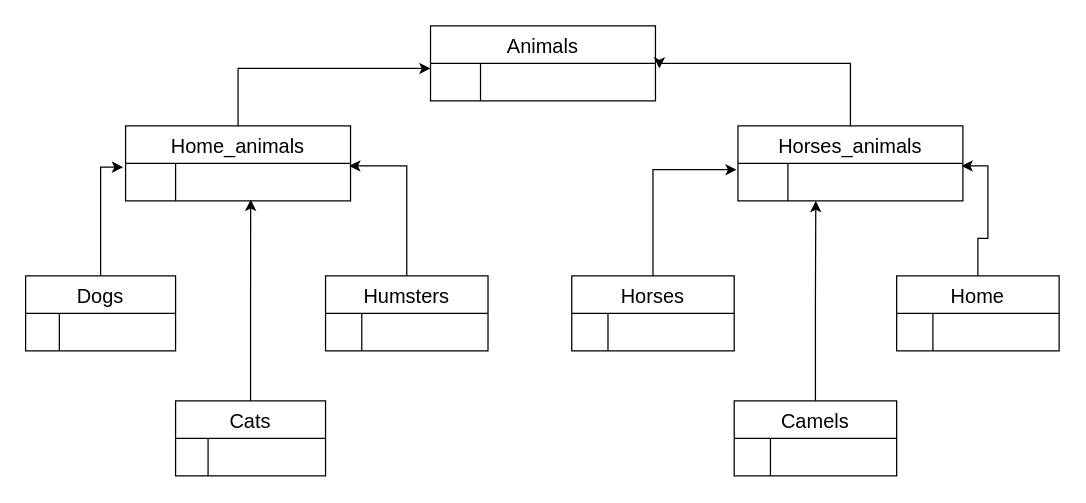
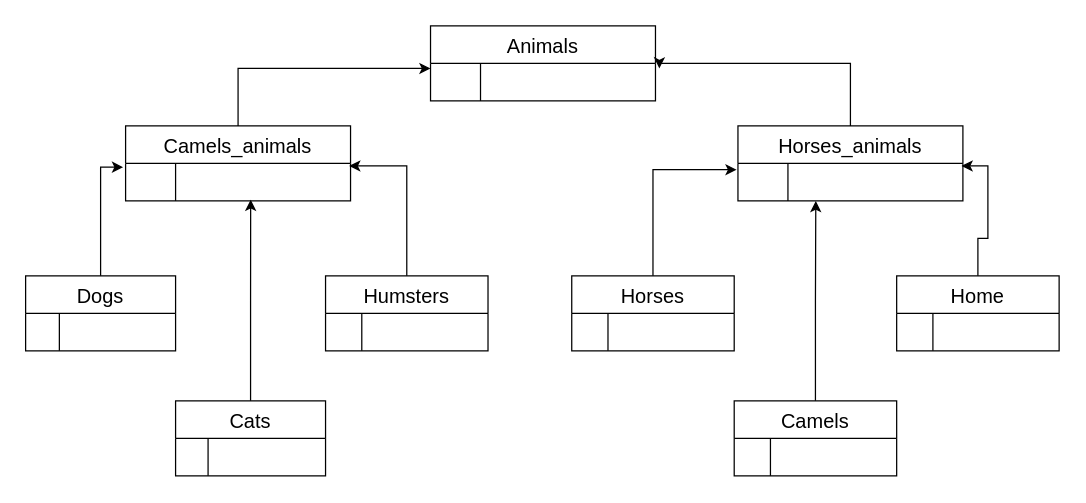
  <mxCell id="0" />
  <mxCell id="1" parent="0" />
  <mxCell id="2" value="Animals" style="shape=table;startSize=30;container=1;collapsible=0;childLayout=tableLayout;fixedRows=1;rowLines=0;fontStyle=0;strokeColor=default;fontSize=16;" vertex="1" parent="1"><mxGeometry x="344" y="20" width="180" height="60" as="geometry" /></mxCell>
  <mxCell id="3" value="" style="shape=tableRow;horizontal=0;startSize=0;swimlaneHead=0;swimlaneBody=0;top=0;left=0;bottom=0;right=0;collapsible=0;dropTarget=0;fillColor=none;points=[[0,0.5],[1,0.5]];portConstraint=eastwest;strokeColor=inherit;fontSize=16;" vertex="1" parent="2"><mxGeometry y="30" width="180" height="30" as="geometry" /></mxCell>
  <mxCell id="4" value="" style="shape=partialRectangle;html=1;whiteSpace=wrap;connectable=0;fillColor=none;top=0;left=0;bottom=0;right=0;overflow=hidden;strokeColor=inherit;fontSize=16;" vertex="1" parent="3"><mxGeometry width="40" height="30" as="geometry"><mxRectangle width="40" height="30" as="alternateBounds" /></mxGeometry></mxCell>
  <mxCell id="5" value="" style="shape=partialRectangle;html=1;whiteSpace=wrap;connectable=0;fillColor=none;top=0;left=0;bottom=0;right=0;align=left;spacingLeft=6;overflow=hidden;strokeColor=inherit;fontSize=16;" vertex="1" parent="3"><mxGeometry x="40" width="140" height="30" as="geometry"><mxRectangle width="140" height="30" as="alternateBounds" /></mxGeometry></mxCell>
- <mxCell id="6" value="Home_animals" style="shape=table;startSize=30;container=1;collapsible=0;childLayout=tableLayout;fixedRows=1;rowLines=0;fontStyle=0;strokeColor=default;fontSize=16;" vertex="1" parent="1"><mxGeometry x="100" y="100" width="180" height="60" as="geometry" /></mxCell>
+ <mxCell id="6" value="Camels_animals" style="shape=table;startSize=30;container=1;collapsible=0;childLayout=tableLayout;fixedRows=1;rowLines=0;fontStyle=0;strokeColor=default;fontSize=16;" vertex="1" parent="1"><mxGeometry x="100" y="100" width="180" height="60" as="geometry" /></mxCell>
  <mxCell id="7" value="" style="shape=tableRow;horizontal=0;startSize=0;swimlaneHead=0;swimlaneBody=0;top=0;left=0;bottom=0;right=0;collapsible=0;dropTarget=0;fillColor=none;points=[[0,0.5],[1,0.5]];portConstraint=eastwest;strokeColor=inherit;fontSize=16;" vertex="1" parent="6"><mxGeometry y="30" width="180" height="30" as="geometry" /></mxCell>
  <mxCell id="8" value="" style="shape=partialRectangle;html=1;whiteSpace=wrap;connectable=0;fillColor=none;top=0;left=0;bottom=0;right=0;overflow=hidden;strokeColor=inherit;fontSize=16;" vertex="1" parent="7"><mxGeometry width="40" height="30" as="geometry"><mxRectangle width="40" height="30" as="alternateBounds" /></mxGeometry></mxCell>
  <mxCell id="9" value="" style="shape=partialRectangle;html=1;whiteSpace=wrap;connectable=0;fillColor=none;top=0;left=0;bottom=0;right=0;align=left;spacingLeft=6;overflow=hidden;strokeColor=inherit;fontSize=16;" vertex="1" parent="7"><mxGeometry x="40" width="140" height="30" as="geometry"><mxRectangle width="140" height="30" as="alternateBounds" /></mxGeometry></mxCell>
  <mxCell id="10" value="Horses_animals" style="shape=table;startSize=30;container=1;collapsible=0;childLayout=tableLayout;fixedRows=1;rowLines=0;fontStyle=0;strokeColor=default;fontSize=16;" vertex="1" parent="1"><mxGeometry x="590" y="100" width="180" height="60" as="geometry" /></mxCell>
  <mxCell id="11" value="" style="shape=tableRow;horizontal=0;startSize=0;swimlaneHead=0;swimlaneBody=0;top=0;left=0;bottom=0;right=0;collapsible=0;dropTarget=0;fillColor=none;points=[[0,0.5],[1,0.5]];portConstraint=eastwest;strokeColor=inherit;fontSize=16;" vertex="1" parent="10"><mxGeometry y="30" width="180" height="30" as="geometry" /></mxCell>
  <mxCell id="12" value="" style="shape=partialRectangle;html=1;whiteSpace=wrap;connectable=0;fillColor=none;top=0;left=0;bottom=0;right=0;overflow=hidden;strokeColor=inherit;fontSize=16;" vertex="1" parent="11"><mxGeometry width="40" height="30" as="geometry"><mxRectangle width="40" height="30" as="alternateBounds" /></mxGeometry></mxCell>
  <mxCell id="13" value="" style="shape=partialRectangle;html=1;whiteSpace=wrap;connectable=0;fillColor=none;top=0;left=0;bottom=0;right=0;align=left;spacingLeft=6;overflow=hidden;strokeColor=inherit;fontSize=16;" vertex="1" parent="11"><mxGeometry x="40" width="140" height="30" as="geometry"><mxRectangle width="140" height="30" as="alternateBounds" /></mxGeometry></mxCell>
  <mxCell id="14" value="Dogs" style="shape=table;startSize=30;container=1;collapsible=0;childLayout=tableLayout;fixedRows=1;rowLines=0;fontStyle=0;strokeColor=default;fontSize=16;" vertex="1" parent="1"><mxGeometry y="220" width="120" height="60" as="geometry" x="20" /></mxCell>
  <mxCell id="15" value="" style="shape=tableRow;horizontal=0;startSize=0;swimlaneHead=0;swimlaneBody=0;top=0;left=0;bottom=0;right=0;collapsible=0;dropTarget=0;fillColor=none;points=[[0,0.5],[1,0.5]];portConstraint=eastwest;strokeColor=inherit;fontSize=16;" vertex="1" parent="14"><mxGeometry y="30" width="120" height="30" as="geometry" /></mxCell>
  <mxCell id="16" value="" style="shape=partialRectangle;html=1;whiteSpace=wrap;connectable=0;fillColor=none;top=0;left=0;bottom=0;right=0;overflow=hidden;strokeColor=inherit;fontSize=16;" vertex="1" parent="15"><mxGeometry width="27" height="30" as="geometry"><mxRectangle width="27" height="30" as="alternateBounds" /></mxGeometry></mxCell>
  <mxCell id="17" value="" style="shape=partialRectangle;html=1;whiteSpace=wrap;connectable=0;fillColor=none;top=0;left=0;bottom=0;right=0;align=left;spacingLeft=6;overflow=hidden;strokeColor=inherit;fontSize=16;" vertex="1" parent="15"><mxGeometry x="27" width="93" height="30" as="geometry"><mxRectangle width="93" height="30" as="alternateBounds" /></mxGeometry></mxCell>
  <mxCell id="18" value="Cats" style="shape=table;startSize=30;container=1;collapsible=0;childLayout=tableLayout;fixedRows=1;rowLines=0;fontStyle=0;strokeColor=default;fontSize=16;" vertex="1" parent="1"><mxGeometry x="140" y="320" width="120" height="60" as="geometry" /></mxCell>
  <mxCell id="19" value="" style="shape=tableRow;horizontal=0;startSize=0;swimlaneHead=0;swimlaneBody=0;top=0;left=0;bottom=0;right=0;collapsible=0;dropTarget=0;fillColor=none;points=[[0,0.5],[1,0.5]];portConstraint=eastwest;strokeColor=inherit;fontSize=16;" vertex="1" parent="18"><mxGeometry y="30" width="120" height="30" as="geometry" /></mxCell>
  <mxCell id="20" value="" style="shape=partialRectangle;html=1;whiteSpace=wrap;connectable=0;fillColor=none;top=0;left=0;bottom=0;right=0;overflow=hidden;strokeColor=inherit;fontSize=16;" vertex="1" parent="19"><mxGeometry width="26" height="30" as="geometry"><mxRectangle width="26" height="30" as="alternateBounds" /></mxGeometry></mxCell>
  <mxCell id="21" value="" style="shape=partialRectangle;html=1;whiteSpace=wrap;connectable=0;fillColor=none;top=0;left=0;bottom=0;right=0;align=left;spacingLeft=6;overflow=hidden;strokeColor=inherit;fontSize=16;" vertex="1" parent="19"><mxGeometry x="26" width="94" height="30" as="geometry"><mxRectangle width="94" height="30" as="alternateBounds" /></mxGeometry></mxCell>
  <mxCell id="22" value="Humsters" style="shape=table;startSize=30;container=1;collapsible=0;childLayout=tableLayout;fixedRows=1;rowLines=0;fontStyle=0;strokeColor=default;fontSize=16;" vertex="1" parent="1"><mxGeometry x="260" y="220" width="130" height="60" as="geometry" /></mxCell>
  <mxCell id="23" value="" style="shape=tableRow;horizontal=0;startSize=0;swimlaneHead=0;swimlaneBody=0;top=0;left=0;bottom=0;right=0;collapsible=0;dropTarget=0;fillColor=none;points=[[0,0.5],[1,0.5]];portConstraint=eastwest;strokeColor=inherit;fontSize=16;" vertex="1" parent="22"><mxGeometry y="30" width="130" height="30" as="geometry" /></mxCell>
  <mxCell id="24" value="" style="shape=partialRectangle;html=1;whiteSpace=wrap;connectable=0;fillColor=none;top=0;left=0;bottom=0;right=0;overflow=hidden;pointerEvents=1;strokeColor=inherit;fontSize=16;" vertex="1" parent="23"><mxGeometry width="29" height="30" as="geometry"><mxRectangle width="29" height="30" as="alternateBounds" /></mxGeometry></mxCell>
  <mxCell id="25" value="" style="shape=partialRectangle;html=1;whiteSpace=wrap;connectable=0;fillColor=none;top=0;left=0;bottom=0;right=0;align=left;spacingLeft=6;overflow=hidden;strokeColor=inherit;fontSize=16;" vertex="1" parent="23"><mxGeometry x="29" width="101" height="30" as="geometry"><mxRectangle width="101" height="30" as="alternateBounds" /></mxGeometry></mxCell>
  <mxCell id="26" value="Home" style="shape=table;startSize=30;container=1;collapsible=0;childLayout=tableLayout;fixedRows=1;rowLines=0;fontStyle=0;strokeColor=default;fontSize=16;" vertex="1" parent="1"><mxGeometry x="717" y="220" width="130" height="60" as="geometry" /></mxCell>
  <mxCell id="27" value="" style="shape=tableRow;horizontal=0;startSize=0;swimlaneHead=0;swimlaneBody=0;top=0;left=0;bottom=0;right=0;collapsible=0;dropTarget=0;fillColor=none;points=[[0,0.5],[1,0.5]];portConstraint=eastwest;strokeColor=inherit;fontSize=16;" vertex="1" parent="26"><mxGeometry y="30" width="130" height="30" as="geometry" /></mxCell>
  <mxCell id="28" value="" style="shape=partialRectangle;html=1;whiteSpace=wrap;connectable=0;fillColor=none;top=0;left=0;bottom=0;right=0;overflow=hidden;pointerEvents=1;strokeColor=inherit;fontSize=16;" vertex="1" parent="27"><mxGeometry width="29" height="30" as="geometry"><mxRectangle width="29" height="30" as="alternateBounds" /></mxGeometry></mxCell>
  <mxCell id="29" value="" style="shape=partialRectangle;html=1;whiteSpace=wrap;connectable=0;fillColor=none;top=0;left=0;bottom=0;right=0;align=left;spacingLeft=6;overflow=hidden;strokeColor=inherit;fontSize=16;" vertex="1" parent="27"><mxGeometry x="29" width="101" height="30" as="geometry"><mxRectangle width="101" height="30" as="alternateBounds" /></mxGeometry></mxCell>
  <mxCell id="30" value="Camels" style="shape=table;startSize=30;container=1;collapsible=0;childLayout=tableLayout;fixedRows=1;rowLines=0;fontStyle=0;strokeColor=default;fontSize=16;" vertex="1" parent="1"><mxGeometry x="587" y="320" width="130" height="60" as="geometry" /></mxCell>
  <mxCell id="31" value="" style="shape=tableRow;horizontal=0;startSize=0;swimlaneHead=0;swimlaneBody=0;top=0;left=0;bottom=0;right=0;collapsible=0;dropTarget=0;fillColor=none;points=[[0,0.5],[1,0.5]];portConstraint=eastwest;strokeColor=inherit;fontSize=16;" vertex="1" parent="30"><mxGeometry y="30" width="130" height="30" as="geometry" /></mxCell>
  <mxCell id="32" value="" style="shape=partialRectangle;html=1;whiteSpace=wrap;connectable=0;fillColor=none;top=0;left=0;bottom=0;right=0;overflow=hidden;pointerEvents=1;strokeColor=inherit;fontSize=16;" vertex="1" parent="31"><mxGeometry width="29" height="30" as="geometry"><mxRectangle width="29" height="30" as="alternateBounds" /></mxGeometry></mxCell>
  <mxCell id="33" value="" style="shape=partialRectangle;html=1;whiteSpace=wrap;connectable=0;fillColor=none;top=0;left=0;bottom=0;right=0;align=left;spacingLeft=6;overflow=hidden;strokeColor=inherit;fontSize=16;" vertex="1" parent="31"><mxGeometry x="29" width="101" height="30" as="geometry"><mxRectangle width="101" height="30" as="alternateBounds" /></mxGeometry></mxCell>
  <mxCell id="34" value="Horses" style="shape=table;startSize=30;container=1;collapsible=0;childLayout=tableLayout;fixedRows=1;rowLines=0;fontStyle=0;strokeColor=default;fontSize=16;" vertex="1" parent="1"><mxGeometry x="457" y="220" width="130" height="60" as="geometry" /></mxCell>
  <mxCell id="35" value="" style="shape=tableRow;horizontal=0;startSize=0;swimlaneHead=0;swimlaneBody=0;top=0;left=0;bottom=0;right=0;collapsible=0;dropTarget=0;fillColor=none;points=[[0,0.5],[1,0.5]];portConstraint=eastwest;strokeColor=inherit;fontSize=16;" vertex="1" parent="34"><mxGeometry y="30" width="130" height="30" as="geometry" /></mxCell>
  <mxCell id="36" value="" style="shape=partialRectangle;html=1;whiteSpace=wrap;connectable=0;fillColor=none;top=0;left=0;bottom=0;right=0;overflow=hidden;pointerEvents=1;strokeColor=inherit;fontSize=16;" vertex="1" parent="35"><mxGeometry width="29" height="30" as="geometry"><mxRectangle width="29" height="30" as="alternateBounds" /></mxGeometry></mxCell>
  <mxCell id="37" value="" style="shape=partialRectangle;html=1;whiteSpace=wrap;connectable=0;fillColor=none;top=0;left=0;bottom=0;right=0;align=left;spacingLeft=6;overflow=hidden;strokeColor=inherit;fontSize=16;" vertex="1" parent="35"><mxGeometry x="29" width="101" height="30" as="geometry"><mxRectangle width="101" height="30" as="alternateBounds" /></mxGeometry></mxCell>
  <mxCell id="38" style="edgeStyle=orthogonalEdgeStyle;rounded=0;orthogonalLoop=1;jettySize=auto;html=1;exitX=0.5;exitY=0;exitDx=0;exitDy=0;entryX=0;entryY=0.133;entryDx=0;entryDy=0;entryPerimeter=0;" edge="1" parent="1" source="6" target="3"><mxGeometry relative="1" as="geometry" /></mxCell>
  <mxCell id="39" style="edgeStyle=orthogonalEdgeStyle;rounded=0;orthogonalLoop=1;jettySize=auto;html=1;exitX=0.5;exitY=0;exitDx=0;exitDy=0;entryX=1.017;entryY=0.133;entryDx=0;entryDy=0;entryPerimeter=0;" edge="1" parent="1" source="10" target="3"><mxGeometry relative="1" as="geometry"><Array as="points"><mxPoint x="680" y="50" /><mxPoint x="527" y="50" /></Array></mxGeometry></mxCell>
  <mxCell id="40" style="edgeStyle=orthogonalEdgeStyle;rounded=0;orthogonalLoop=1;jettySize=auto;html=1;exitX=0.5;exitY=0;exitDx=0;exitDy=0;entryX=-0.011;entryY=0.1;entryDx=0;entryDy=0;entryPerimeter=0;" edge="1" parent="1" source="14" target="7"><mxGeometry relative="1" as="geometry" /></mxCell>
  <mxCell id="41" style="edgeStyle=orthogonalEdgeStyle;rounded=0;orthogonalLoop=1;jettySize=auto;html=1;exitX=0.5;exitY=0;exitDx=0;exitDy=0;entryX=0.994;entryY=0.067;entryDx=0;entryDy=0;entryPerimeter=0;" edge="1" parent="1" source="22" target="7"><mxGeometry relative="1" as="geometry" /></mxCell>
  <mxCell id="42" style="edgeStyle=orthogonalEdgeStyle;rounded=0;orthogonalLoop=1;jettySize=auto;html=1;exitX=0.5;exitY=0;exitDx=0;exitDy=0;entryX=0.556;entryY=0.967;entryDx=0;entryDy=0;entryPerimeter=0;" edge="1" parent="1" source="18" target="7"><mxGeometry relative="1" as="geometry" /></mxCell>
  <mxCell id="43" style="edgeStyle=orthogonalEdgeStyle;rounded=0;orthogonalLoop=1;jettySize=auto;html=1;exitX=0.5;exitY=0;exitDx=0;exitDy=0;entryX=-0.006;entryY=0.167;entryDx=0;entryDy=0;entryPerimeter=0;" edge="1" parent="1" source="34" target="11"><mxGeometry relative="1" as="geometry" /></mxCell>
  <mxCell id="44" style="edgeStyle=orthogonalEdgeStyle;rounded=0;orthogonalLoop=1;jettySize=auto;html=1;exitX=0.5;exitY=0;exitDx=0;exitDy=0;entryX=0.994;entryY=0.067;entryDx=0;entryDy=0;entryPerimeter=0;" edge="1" parent="1" source="26" target="11"><mxGeometry relative="1" as="geometry" /></mxCell>
  <mxCell id="45" style="edgeStyle=orthogonalEdgeStyle;rounded=0;orthogonalLoop=1;jettySize=auto;html=1;exitX=0.5;exitY=0;exitDx=0;exitDy=0;entryX=0.346;entryY=1;entryDx=0;entryDy=0;entryPerimeter=0;" edge="1" parent="1" source="30" target="11"><mxGeometry relative="1" as="geometry" /></mxCell>
